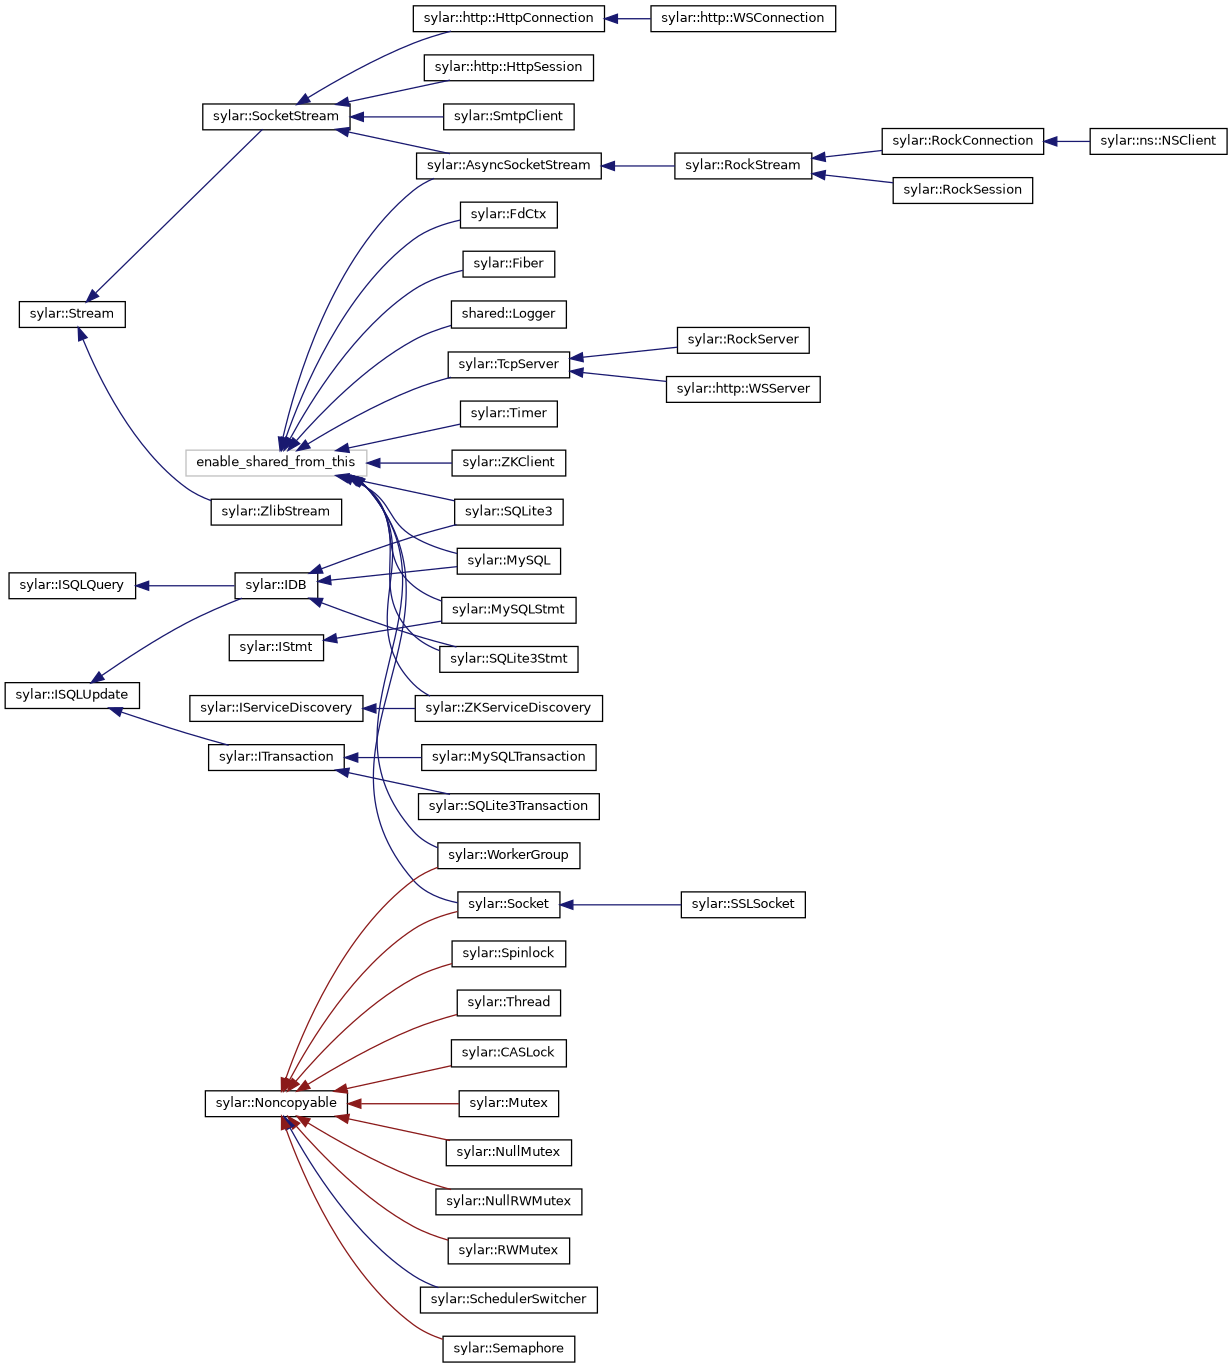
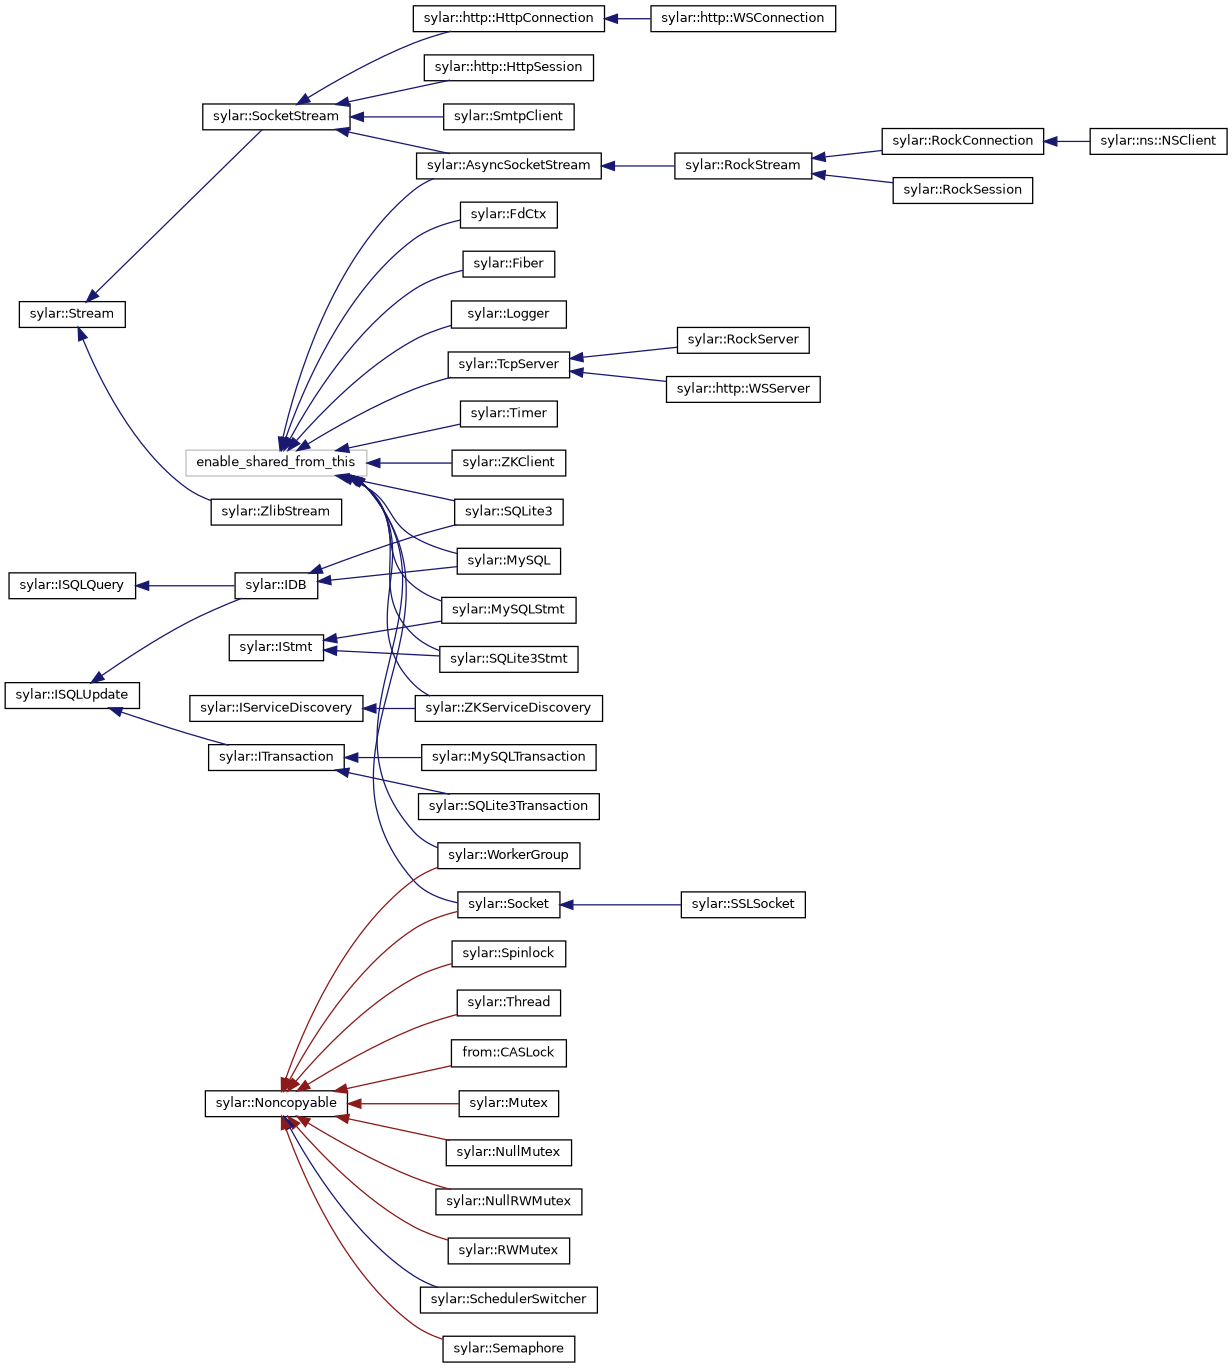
  digraph {
    rankdir=LR
    node [color=black fillcolor=white fontname=Helvetica fontsize=10 shape=record style=filled]
    edge [color=midnightblue dir=back fontname=Helvetica fontsize=10 labelfontname=Helvetica labelfontsize=10 style=solid]
    n1 [color=grey75 height=0.2 label=enable_shared_from_this width=0.4]
    n2 [height=0.2 label="sylar::AsyncSocketStream" width=0.4]
    n3 [height=0.2 label="sylar::FdCtx" width=0.4]
    n4 [height=0.2 label="sylar::Fiber" width=0.4]
-   n5 [height=0.2 label="shared::Logger" width=0.4]
+   n5 [height=0.2 label="sylar::Logger" width=0.4]
    n6 [height=0.2 label="sylar::MySQL" width=0.4]
    n7 [height=0.2 label="sylar::MySQLStmt" width=0.4]
    n8 [height=0.2 label="sylar::Socket" width=0.4]
    n9 [height=0.2 label="sylar::SQLite3" width=0.4]
    n10 [height=0.2 label="sylar::SQLite3Stmt" width=0.4]
    n11 [height=0.2 label="sylar::TcpServer" width=0.4]
    n12 [height=0.2 label="sylar::Timer" width=0.4]
    n13 [height=0.2 label="sylar::WorkerGroup" width=0.4]
    n14 [height=0.2 label="sylar::ZKClient" width=0.4]
    n15 [height=0.2 label="sylar::ZKServiceDiscovery" width=0.4]
    n16 [height=0.2 label="sylar::RockStream" width=0.4]
    n17 [height=0.2 label="sylar::SSLSocket" width=0.4]
    n18 [height=0.2 label="sylar::http::WSServer" width=0.4]
    n19 [height=0.2 label="sylar::RockServer" width=0.4]
    n20 [height=0.2 label="sylar::RockConnection" width=0.4]
    n21 [height=0.2 label="sylar::RockSession" width=0.4]
    n22 [height=0.2 label="sylar::ns::NSClient" width=0.4]
    n23 [height=0.2 label="sylar::IServiceDiscovery" width=0.4]
    n24 [height=0.2 label="sylar::ISQLQuery" width=0.4]
    n25 [height=0.2 label="sylar::IDB" width=0.4]
    n26 [height=0.2 label="sylar::ISQLUpdate" width=0.4]
    n27 [height=0.2 label="sylar::ITransaction" width=0.4]
    n28 [height=0.2 label="sylar::MySQLTransaction" width=0.4]
    n29 [height=0.2 label="sylar::SQLite3Transaction" width=0.4]
    n30 [height=0.2 label="sylar::IStmt" width=0.4]
    n31 [height=0.2 label="sylar::Noncopyable" width=0.4]
-   n32 [height=0.2 label="sylar::CASLock" width=0.4]
+   n32 [height=0.2 label="from::CASLock" width=0.4]
    n33 [height=0.2 label="sylar::Mutex" width=0.4]
    n34 [height=0.2 label="sylar::NullMutex" width=0.4]
    n35 [height=0.2 label="sylar::NullRWMutex" width=0.4]
    n36 [height=0.2 label="sylar::RWMutex" width=0.4]
    n37 [height=0.2 label="sylar::SchedulerSwitcher" width=0.4]
    n38 [height=0.2 label="sylar::Semaphore" width=0.4]
    n39 [height=0.2 label="sylar::Spinlock" width=0.4]
    n40 [height=0.2 label="sylar::Thread" width=0.4]
    n41 [height=0.2 label="sylar::Stream" width=0.4]
    n42 [height=0.2 label="sylar::SocketStream" width=0.4]
    n43 [height=0.2 label="sylar::ZlibStream" width=0.4]
    n44 [height=0.2 label="sylar::http::HttpConnection" width=0.4]
    n45 [height=0.2 label="sylar::http::HttpSession" width=0.4]
    n46 [height=0.2 label="sylar::SmtpClient" width=0.4]
    n47 [height=0.2 label="sylar::http::WSConnection" width=0.4]
    n1 -> n2
    n1 -> n3
    n1 -> n4
    n1 -> n5
    n1 -> n6
    n1 -> n7
    n1 -> n8
    n1 -> n9
    n1 -> n10
    n1 -> n11
    n1 -> n12
    n1 -> n13
    n1 -> n14
    n1 -> n15
    n2 -> n16
    n8 -> n17
    n11 -> n18
    n11 -> n19
    n16 -> n20
    n16 -> n21
    n20 -> n22
    n23 -> n15
    n24 -> n25
    n25 -> n6
    n25 -> n9
    n26 -> n25
    n26 -> n27
    n27 -> n28
    n27 -> n29
    n30 -> n7
-   n25 -> n10
+   n30 -> n10
    n31 -> n8 [color=firebrick4]
    n31 -> n13 [color=firebrick4]
    n31 -> n32 [color=firebrick4]
    n31 -> n33 [color=firebrick4]
    n31 -> n34 [color=firebrick4]
    n31 -> n35 [color=firebrick4]
    n31 -> n36 [color=firebrick4]
    n31 -> n37
    n31 -> n38 [color=firebrick4]
    n31 -> n39 [color=firebrick4]
    n31 -> n40 [color=firebrick4]
    n41 -> n42
    n41 -> n43
    n42 -> n2
    n42 -> n44
    n42 -> n45
    n42 -> n46
    n44 -> n47
  }
